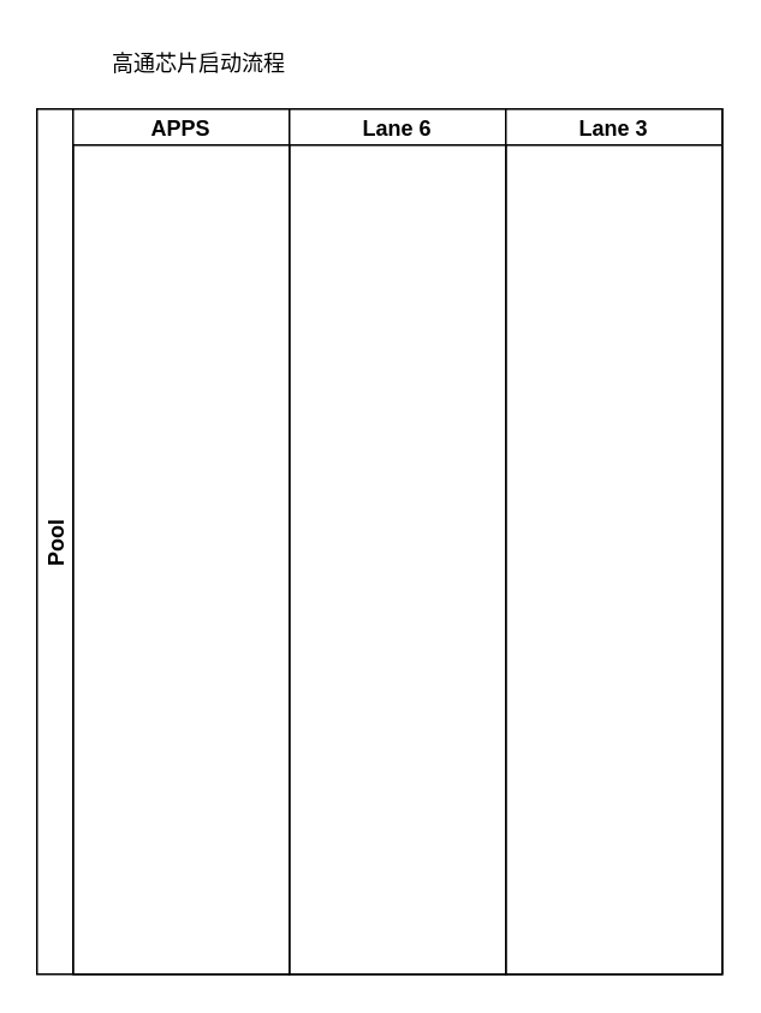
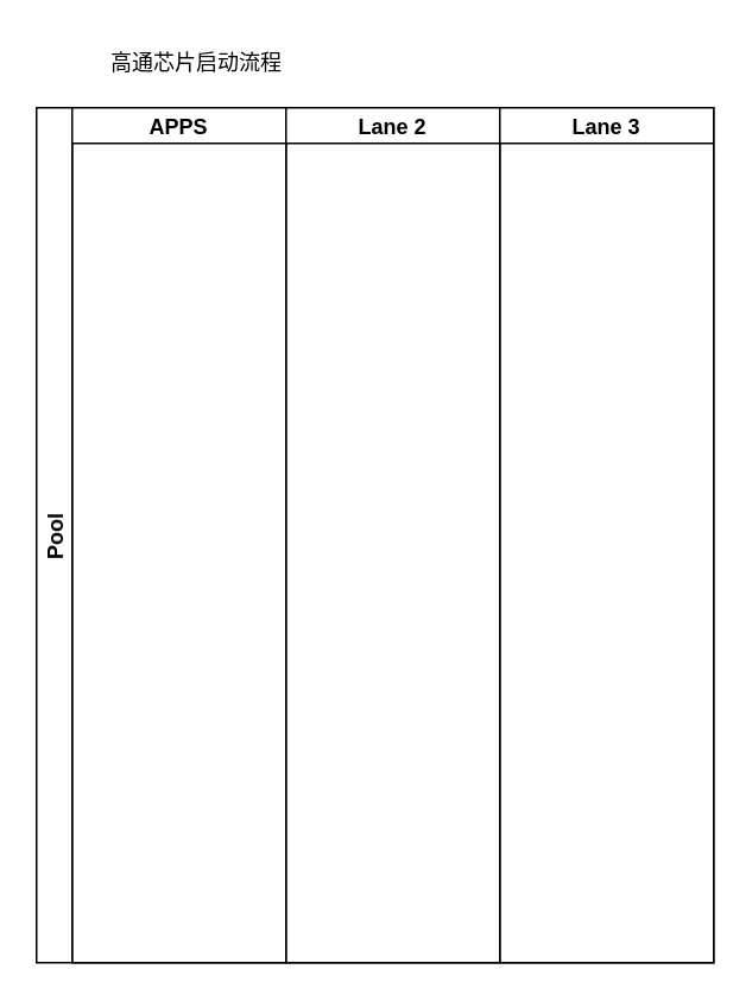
  <mxCell id="0" />
  <mxCell id="1" parent="0" />
  <mxCell id="2" value="Pool" style="swimlane;childLayout=stackLayout;resizeParent=1;resizeParentMax=0;startSize=20;horizontal=0;horizontalStack=1;" vertex="1" parent="1"><mxGeometry x="20" y="60" width="380" height="480" as="geometry" /></mxCell>
  <mxCell id="3" value="APPS" style="swimlane;startSize=20;" vertex="1" parent="2"><mxGeometry x="20" width="120" height="480" as="geometry" /></mxCell>
- <mxCell id="4" value="Lane 6" style="swimlane;startSize=20;" vertex="1" parent="2"><mxGeometry x="140" width="120" height="480" as="geometry" /></mxCell>
+ <mxCell id="4" value="Lane 2" style="swimlane;startSize=20;" vertex="1" parent="2"><mxGeometry x="140" width="120" height="480" as="geometry" /></mxCell>
  <mxCell id="5" value="Lane 3" style="swimlane;startSize=20;" vertex="1" parent="2"><mxGeometry x="260" width="120" height="480" as="geometry" /></mxCell>
  <mxCell id="6" value="高通芯片启动流程" style="text;html=1;strokeColor=none;fillColor=none;align=center;verticalAlign=middle;whiteSpace=wrap;rounded=0;" vertex="1" parent="1"><mxGeometry x="40" y="20" width="140" height="30" as="geometry" /></mxCell>
